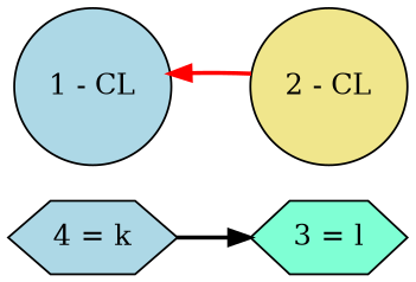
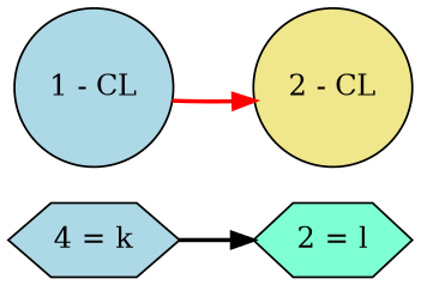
  digraph {
    rankdir=LR
    node [fillcolor=lightblue shape=hexagon style=filled]
    edge [style=bold]
    n1 [label="4 = k"]
-   "2 = l" [fillcolor=aquamarine label="3 = l"]
+   "2 = l" [fillcolor=aquamarine]
    "1 - CL" [shape=circle]
    "2 - CL" [fillcolor=khaki shape=circle]
    n1 -> "2 = l"
-   "2 - CL" -> "1 - CL" [color=red]
+   "1 - CL" -> "2 - CL" [color=red]
  }
